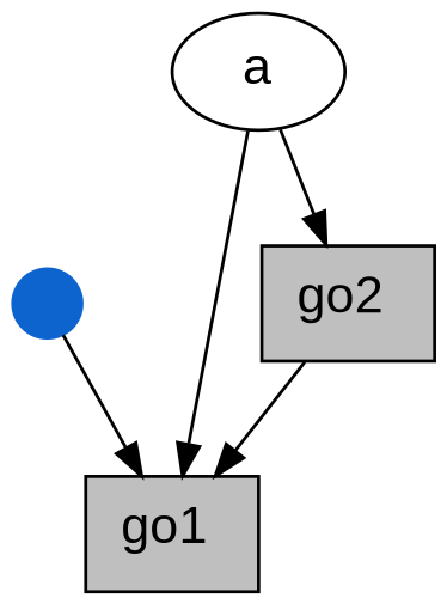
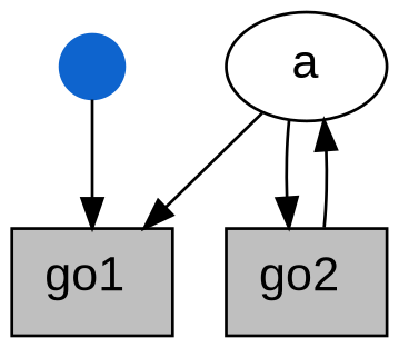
  digraph {
    node [color=black shape=box style=filled fillcolor=gray75 fontname=Arial]
    edge [color="#000000"]
    initial [color="#0e64ce" shape=point width=0.3 fillcolor="" fontname=""]
    n2 [label=<<FONT POINT-SIZE="16">go1</FONT><FONT POINT-SIZE="10" COLOR="blue"> </FONT>>]
    a [fillcolor=white fontsize=16 shape=ellipse]
    n4 [label=<<FONT POINT-SIZE="16">go2</FONT><FONT POINT-SIZE="10" COLOR="blue"> </FONT>>]
    initial -> n2
    a -> n2
    a -> n4
-   n4 -> n2
+   n4 -> a
  }
